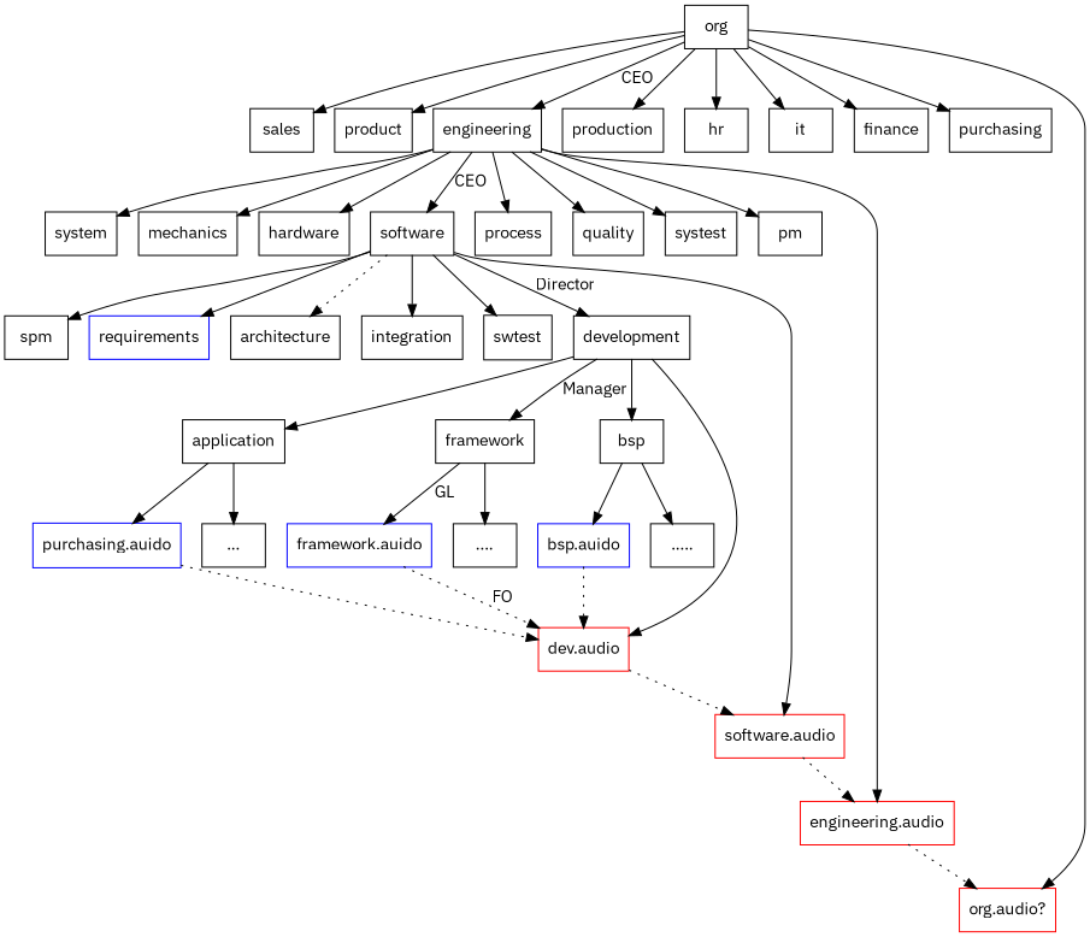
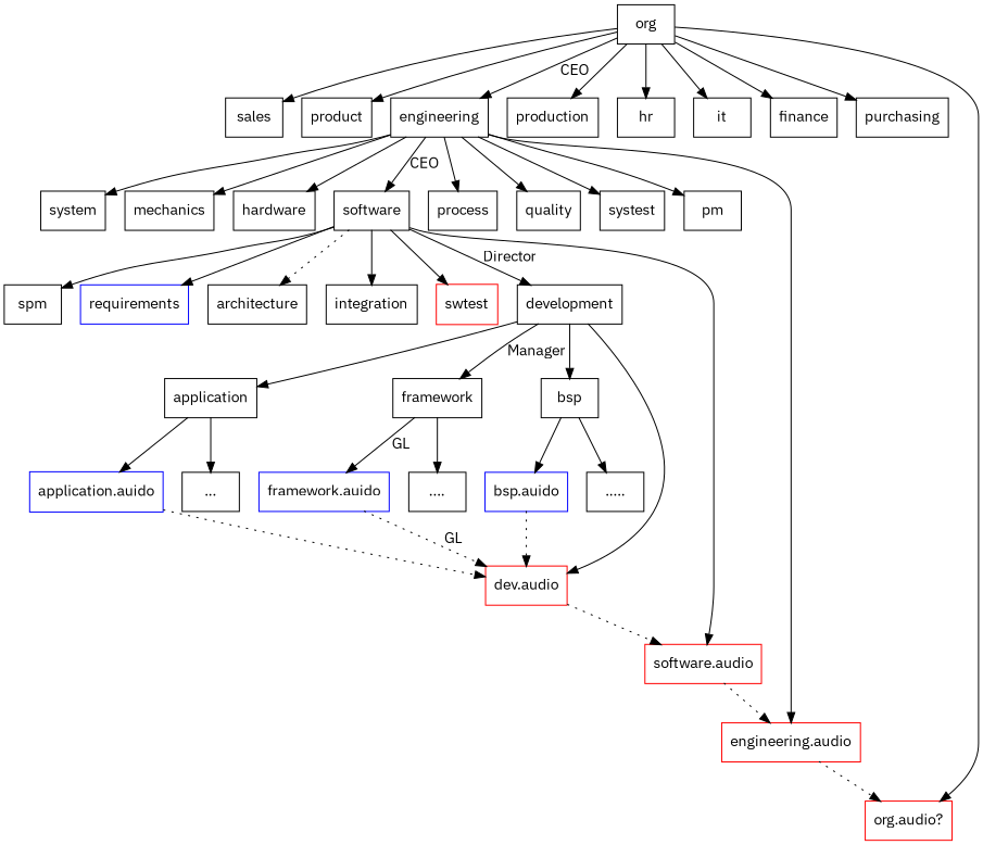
  digraph {
    fontname="IBM Plex Sans"
    node [fontname="IBM Plex Sans" shape=record]
    edge [fontname="IBM Plex Sans"]
    org
    sales
    product
    engineering
    production
    hr
    it
    finance
    purchasing
    "org.audio?" [color=red]
    system
    mechanics
    hardware
    software
    process
    quality
    systest
    pm
    "engineering.audio" [color=red]
    spm
    requirements [color=blue]
    architecture
    integration
-   swtest
+   swtest [color=red]
    development
    "software.audio" [color=red]
    application
    framework
    bsp
    "dev.audio" [color=red]
-   "application.auido" [color=blue label="purchasing.auido"]
+   "application.auido" [color=blue]
    "..."
    "framework.auido" [color=blue]
    "...."
    "bsp.auido" [color=blue]
    "....."
    org -> sales
    org -> product
    org -> engineering [label=CEO]
    org -> production
    org -> hr
    org -> it
    org -> finance
    org -> purchasing
    org -> "org.audio?"
    engineering -> system
    engineering -> mechanics
    engineering -> hardware
    engineering -> software [label=CEO]
    engineering -> process
    engineering -> quality
    engineering -> systest
    engineering -> pm
    engineering -> "engineering.audio"
    software -> spm
    software -> requirements
    software -> architecture [style=dotted]
    software -> integration
    software -> swtest
    software -> development [label=Director]
    software -> "software.audio"
    "engineering.audio" -> "org.audio?" [style=dotted]
    development -> application
    development -> framework [label=Manager]
    development -> bsp
    development -> "dev.audio"
    "software.audio" -> "engineering.audio" [style=dotted]
    application -> "application.auido"
    application -> "..."
    framework -> "framework.auido" [label=GL]
    framework -> "...."
    bsp -> "bsp.auido"
    bsp -> "....."
    "dev.audio" -> "software.audio" [style=dotted]
    "application.auido" -> "dev.audio" [style=dotted]
-   "framework.auido" -> "dev.audio" [label=FO style=dotted]
+   "framework.auido" -> "dev.audio" [label=GL style=dotted]
    "bsp.auido" -> "dev.audio" [style=dotted]
  }
